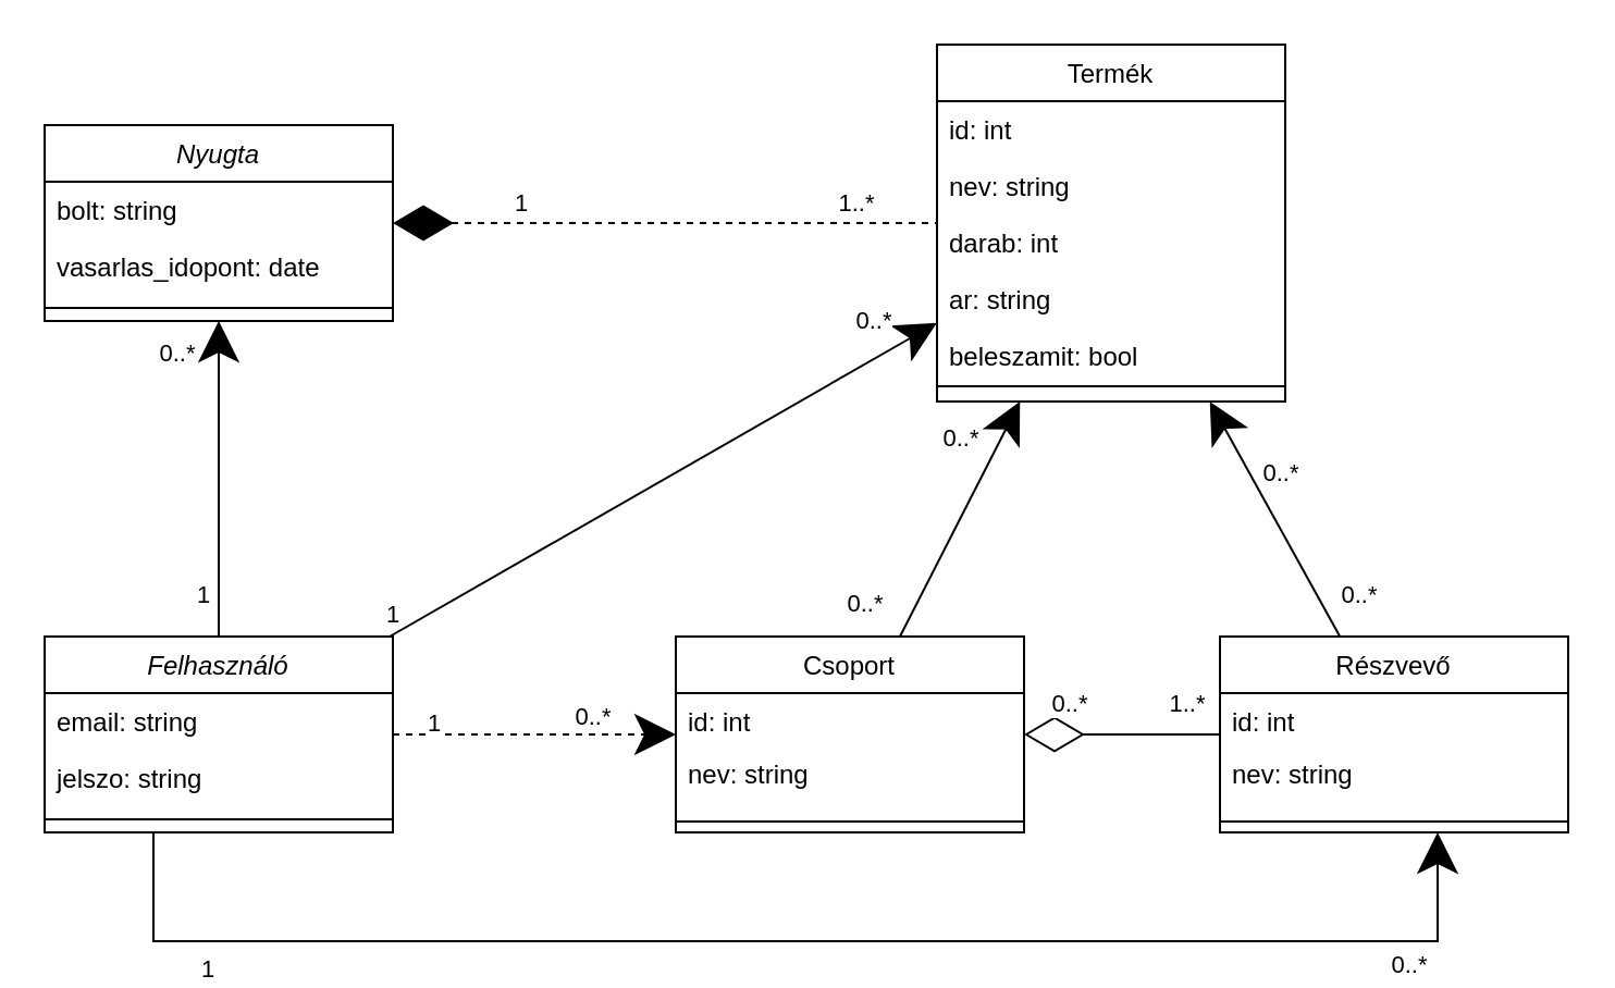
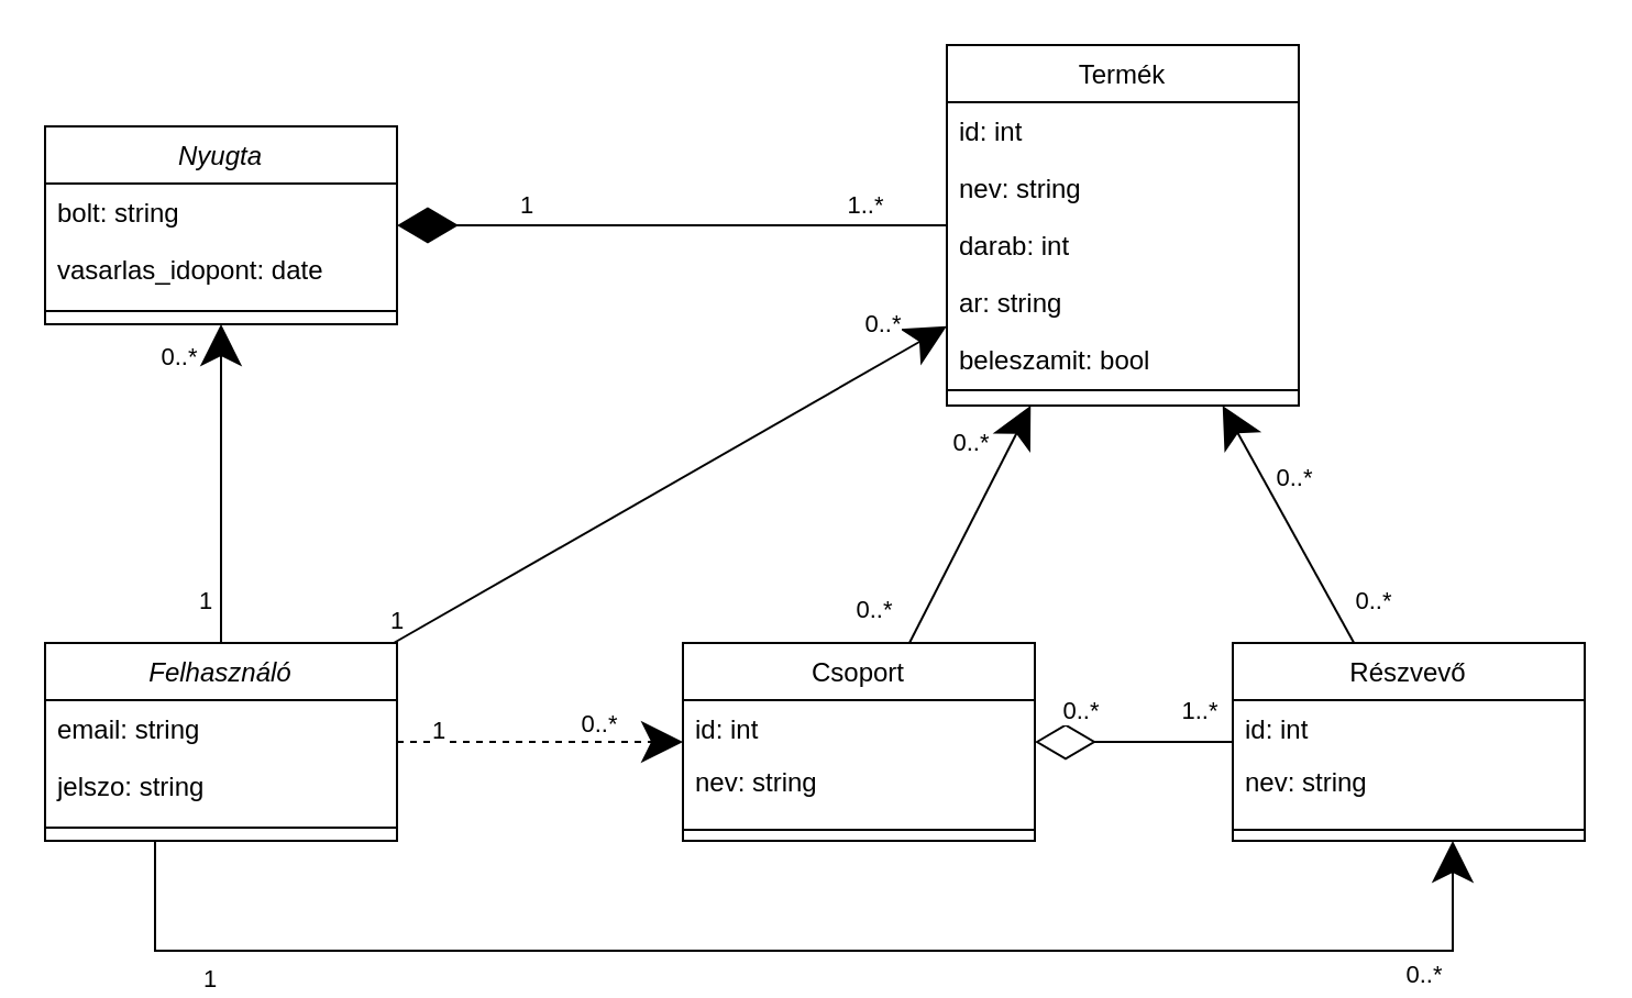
  <mxCell id="0" />
  <mxCell id="1" parent="0" />
  <mxCell id="2" value="Nyugta" style="swimlane;fontStyle=2;align=center;verticalAlign=top;childLayout=stackLayout;horizontal=1;startSize=26;horizontalStack=0;resizeParent=1;resizeLast=0;collapsible=1;marginBottom=0;rounded=0;shadow=0;strokeWidth=1;" parent="1" vertex="1"><mxGeometry x="20" y="57" width="160" height="90" as="geometry"><mxRectangle x="230" y="140" width="160" height="26" as="alternateBounds" /></mxGeometry></mxCell>
  <mxCell id="3" value="bolt: string" style="text;align=left;verticalAlign=top;spacingLeft=4;spacingRight=4;overflow=hidden;rotatable=0;points=[[0,0.5],[1,0.5]];portConstraint=eastwest;" parent="2" vertex="1"><mxGeometry y="26" width="160" height="26" as="geometry" /></mxCell>
  <mxCell id="4" value="vasarlas_idopont: date" style="text;align=left;verticalAlign=top;spacingLeft=4;spacingRight=4;overflow=hidden;rotatable=0;points=[[0,0.5],[1,0.5]];portConstraint=eastwest;rounded=0;shadow=0;html=0;" parent="2" vertex="1"><mxGeometry y="52" width="160" height="26" as="geometry" /></mxCell>
  <mxCell id="5" value="" style="line;html=1;strokeWidth=1;align=left;verticalAlign=middle;spacingTop=-1;spacingLeft=3;spacingRight=3;rotatable=0;labelPosition=right;points=[];portConstraint=eastwest;" parent="2" vertex="1"><mxGeometry y="78" width="160" height="12" as="geometry" /></mxCell>
  <mxCell id="6" style="rounded=0;orthogonalLoop=1;jettySize=auto;html=1;startSize=10;endSize=16;" parent="1" source="45" target="19" edge="1"><mxGeometry relative="1" as="geometry" /></mxCell>
  <mxCell id="7" value="0..*" style="edgeLabel;html=1;align=center;verticalAlign=middle;resizable=0;points=[];" parent="6" vertex="1" connectable="0"><mxGeometry x="-0.625" y="1" relative="1" as="geometry"><mxPoint x="20" as="offset" /></mxGeometry></mxCell>
  <mxCell id="8" value="0..*" style="edgeLabel;html=1;align=center;verticalAlign=middle;resizable=0;points=[];" parent="6" vertex="1" connectable="0"><mxGeometry x="0.575" y="-1" relative="1" as="geometry"><mxPoint x="18" y="10" as="offset" /></mxGeometry></mxCell>
  <mxCell id="9" style="rounded=0;orthogonalLoop=1;jettySize=auto;html=1;endArrow=none;endFill=0;startArrow=diamondThin;startFill=0;startSize=25;" parent="1" source="15" target="45" edge="1"><mxGeometry relative="1" as="geometry" /></mxCell>
  <mxCell id="10" value="0..*" style="edgeLabel;html=1;align=center;verticalAlign=middle;resizable=0;points=[];" parent="9" vertex="1" connectable="0"><mxGeometry x="-0.55" y="1" relative="1" as="geometry"><mxPoint y="-14" as="offset" /></mxGeometry></mxCell>
  <mxCell id="11" value="1..*" style="edgeLabel;html=1;align=center;verticalAlign=middle;resizable=0;points=[];" parent="9" vertex="1" connectable="0"><mxGeometry x="0.65" relative="1" as="geometry"><mxPoint y="-15" as="offset" /></mxGeometry></mxCell>
  <mxCell id="12" style="rounded=0;orthogonalLoop=1;jettySize=auto;html=1;endSize=16;" parent="1" source="15" target="19" edge="1"><mxGeometry relative="1" as="geometry" /></mxCell>
  <mxCell id="13" value="0..*" style="edgeLabel;html=1;align=center;verticalAlign=middle;resizable=0;points=[];" parent="12" vertex="1" connectable="0"><mxGeometry x="0.619" y="2" relative="1" as="geometry"><mxPoint x="-15" y="-3" as="offset" /></mxGeometry></mxCell>
  <mxCell id="14" value="&lt;span style=&quot;color: rgb(0, 0, 0); font-family: Helvetica; font-size: 11px; font-style: normal; font-variant-ligatures: normal; font-variant-caps: normal; font-weight: 400; letter-spacing: normal; orphans: 2; text-align: center; text-indent: 0px; text-transform: none; widows: 2; word-spacing: 0px; -webkit-text-stroke-width: 0px; background-color: rgb(255, 255, 255); text-decoration-thickness: initial; text-decoration-style: initial; text-decoration-color: initial; float: none; display: inline !important;&quot;&gt;0..*&lt;/span&gt;" style="edgeLabel;html=1;align=center;verticalAlign=middle;resizable=0;points=[];" parent="12" vertex="1" connectable="0"><mxGeometry x="-0.732" y="3" relative="1" as="geometry"><mxPoint x="-21" as="offset" /></mxGeometry></mxCell>
  <mxCell id="15" value="Csoport" style="swimlane;fontStyle=0;align=center;verticalAlign=top;childLayout=stackLayout;horizontal=1;startSize=26;horizontalStack=0;resizeParent=1;resizeLast=0;collapsible=1;marginBottom=0;rounded=0;shadow=0;strokeWidth=1;" parent="1" vertex="1"><mxGeometry x="310" y="292" width="160" height="90" as="geometry"><mxRectangle x="340" y="380" width="170" height="26" as="alternateBounds" /></mxGeometry></mxCell>
  <mxCell id="16" value="id: int" style="text;align=left;verticalAlign=top;spacingLeft=4;spacingRight=4;overflow=hidden;rotatable=0;points=[[0,0.5],[1,0.5]];portConstraint=eastwest;" parent="15" vertex="1"><mxGeometry y="26" width="160" height="24" as="geometry" /></mxCell>
  <mxCell id="17" value="nev: string" style="text;align=left;verticalAlign=top;spacingLeft=4;spacingRight=4;overflow=hidden;rotatable=0;points=[[0,0.5],[1,0.5]];portConstraint=eastwest;" vertex="1" parent="15"><mxGeometry y="50" width="160" height="30" as="geometry" /></mxCell>
  <mxCell id="18" value="" style="line;html=1;strokeWidth=1;align=left;verticalAlign=middle;spacingTop=-1;spacingLeft=3;spacingRight=3;rotatable=0;labelPosition=right;points=[];portConstraint=eastwest;" parent="15" vertex="1"><mxGeometry y="80" width="160" height="10" as="geometry" /></mxCell>
  <mxCell id="19" value="Termék" style="swimlane;fontStyle=0;align=center;verticalAlign=top;childLayout=stackLayout;horizontal=1;startSize=26;horizontalStack=0;resizeParent=1;resizeLast=0;collapsible=1;marginBottom=0;rounded=0;shadow=0;strokeWidth=1;" parent="1" vertex="1"><mxGeometry x="430" y="20" width="160" height="164" as="geometry"><mxRectangle x="550" y="140" width="160" height="26" as="alternateBounds" /></mxGeometry></mxCell>
  <mxCell id="20" value="id: int" style="text;align=left;verticalAlign=top;spacingLeft=4;spacingRight=4;overflow=hidden;rotatable=0;points=[[0,0.5],[1,0.5]];portConstraint=eastwest;" parent="19" vertex="1"><mxGeometry y="26" width="160" height="26" as="geometry" /></mxCell>
  <mxCell id="21" value="nev: string" style="text;align=left;verticalAlign=top;spacingLeft=4;spacingRight=4;overflow=hidden;rotatable=0;points=[[0,0.5],[1,0.5]];portConstraint=eastwest;rounded=0;shadow=0;html=0;" parent="19" vertex="1"><mxGeometry y="52" width="160" height="26" as="geometry" /></mxCell>
  <mxCell id="22" value="darab: int" style="text;align=left;verticalAlign=top;spacingLeft=4;spacingRight=4;overflow=hidden;rotatable=0;points=[[0,0.5],[1,0.5]];portConstraint=eastwest;rounded=0;shadow=0;html=0;" parent="19" vertex="1"><mxGeometry y="78" width="160" height="26" as="geometry" /></mxCell>
  <mxCell id="23" value="ar: string" style="text;align=left;verticalAlign=top;spacingLeft=4;spacingRight=4;overflow=hidden;rotatable=0;points=[[0,0.5],[1,0.5]];portConstraint=eastwest;rounded=0;shadow=0;html=0;" parent="19" vertex="1"><mxGeometry y="104" width="160" height="26" as="geometry" /></mxCell>
  <mxCell id="24" value="beleszamit: bool" style="text;align=left;verticalAlign=top;spacingLeft=4;spacingRight=4;overflow=hidden;rotatable=0;points=[[0,0.5],[1,0.5]];portConstraint=eastwest;" parent="19" vertex="1"><mxGeometry y="130" width="160" height="20" as="geometry" /></mxCell>
  <mxCell id="25" value="" style="line;html=1;strokeWidth=1;align=left;verticalAlign=middle;spacingTop=-1;spacingLeft=3;spacingRight=3;rotatable=0;labelPosition=right;points=[];portConstraint=eastwest;" parent="19" vertex="1"><mxGeometry y="150" width="160" height="14" as="geometry" /></mxCell>
- <mxCell id="26" style="rounded=0;orthogonalLoop=1;jettySize=auto;html=1;endArrow=none;endFill=0;startArrow=diamondThin;startFill=1;startSize=25;dashed=1;" parent="1" source="2" target="19" edge="1"><mxGeometry relative="1" as="geometry"><mxPoint x="360" y="142" as="sourcePoint" /></mxGeometry></mxCell>
+ <mxCell id="26" style="rounded=0;orthogonalLoop=1;jettySize=auto;html=1;endArrow=none;endFill=0;startArrow=diamondThin;startFill=1;startSize=25;" parent="1" source="2" target="19" edge="1"><mxGeometry relative="1" as="geometry"><mxPoint x="360" y="142" as="sourcePoint" /></mxGeometry></mxCell>
  <mxCell id="27" value="1..*" style="edgeLabel;html=1;align=center;verticalAlign=middle;resizable=0;points=[];" parent="26" vertex="1" connectable="0"><mxGeometry x="0.696" y="-3" relative="1" as="geometry"><mxPoint y="-13" as="offset" /></mxGeometry></mxCell>
  <mxCell id="28" value="1" style="edgeLabel;html=1;align=center;verticalAlign=middle;resizable=0;points=[];" parent="26" vertex="1" connectable="0"><mxGeometry x="-0.539" y="-3" relative="1" as="geometry"><mxPoint y="-13" as="offset" /></mxGeometry></mxCell>
  <mxCell id="29" value="Felhasználó" style="swimlane;fontStyle=2;align=center;verticalAlign=top;childLayout=stackLayout;horizontal=1;startSize=26;horizontalStack=0;resizeParent=1;resizeLast=0;collapsible=1;marginBottom=0;rounded=0;shadow=0;strokeWidth=1;" vertex="1" parent="1"><mxGeometry x="20" y="292" width="160" height="90" as="geometry"><mxRectangle x="230" y="140" width="160" height="26" as="alternateBounds" /></mxGeometry></mxCell>
  <mxCell id="30" value="email: string" style="text;align=left;verticalAlign=top;spacingLeft=4;spacingRight=4;overflow=hidden;rotatable=0;points=[[0,0.5],[1,0.5]];portConstraint=eastwest;" vertex="1" parent="29"><mxGeometry y="26" width="160" height="26" as="geometry" /></mxCell>
  <mxCell id="31" value="jelszo: string" style="text;align=left;verticalAlign=top;spacingLeft=4;spacingRight=4;overflow=hidden;rotatable=0;points=[[0,0.5],[1,0.5]];portConstraint=eastwest;rounded=0;shadow=0;html=0;" vertex="1" parent="29"><mxGeometry y="52" width="160" height="26" as="geometry" /></mxCell>
  <mxCell id="32" value="" style="line;html=1;strokeWidth=1;align=left;verticalAlign=middle;spacingTop=-1;spacingLeft=3;spacingRight=3;rotatable=0;labelPosition=right;points=[];portConstraint=eastwest;" vertex="1" parent="29"><mxGeometry y="78" width="160" height="12" as="geometry" /></mxCell>
  <mxCell id="33" style="rounded=0;orthogonalLoop=1;jettySize=auto;html=1;endSize=16;" edge="1" parent="1" source="29" target="2"><mxGeometry relative="1" as="geometry" /></mxCell>
  <mxCell id="34" value="1" style="edgeLabel;html=1;align=center;verticalAlign=middle;resizable=0;points=[];" vertex="1" connectable="0" parent="33"><mxGeometry x="-0.86" y="3" relative="1" as="geometry"><mxPoint x="-5" y="-10" as="offset" /></mxGeometry></mxCell>
  <mxCell id="35" value="0..*" style="edgeLabel;html=1;align=center;verticalAlign=middle;resizable=0;points=[];" vertex="1" connectable="0" parent="33"><mxGeometry x="0.803" y="-3" relative="1" as="geometry"><mxPoint x="-23" as="offset" /></mxGeometry></mxCell>
  <mxCell id="36" style="rounded=0;orthogonalLoop=1;jettySize=auto;html=1;endSize=16;dashed=1;" edge="1" parent="1" source="29" target="15"><mxGeometry relative="1" as="geometry"><mxPoint x="184" y="307" as="sourcePoint" /><mxPoint x="226" y="167" as="targetPoint" /></mxGeometry></mxCell>
  <mxCell id="37" value="1" style="edgeLabel;html=1;align=center;verticalAlign=middle;resizable=0;points=[];" vertex="1" connectable="0" parent="36"><mxGeometry x="-0.723" y="1" relative="1" as="geometry"><mxPoint y="-5" as="offset" /></mxGeometry></mxCell>
  <mxCell id="38" value="0..*" style="edgeLabel;html=1;align=center;verticalAlign=middle;resizable=0;points=[];" vertex="1" connectable="0" parent="36"><mxGeometry x="0.397" y="-1" relative="1" as="geometry"><mxPoint y="-10" as="offset" /></mxGeometry></mxCell>
  <mxCell id="39" style="rounded=0;orthogonalLoop=1;jettySize=auto;html=1;endSize=16;" edge="1" parent="1" source="29" target="19"><mxGeometry relative="1" as="geometry"><mxPoint x="194" y="317" as="sourcePoint" /><mxPoint x="236" y="177" as="targetPoint" /></mxGeometry></mxCell>
  <mxCell id="40" value="1" style="edgeLabel;html=1;align=center;verticalAlign=middle;resizable=0;points=[];" vertex="1" connectable="0" parent="39"><mxGeometry x="-0.795" y="1" relative="1" as="geometry"><mxPoint x="-25" y="5" as="offset" /></mxGeometry></mxCell>
  <mxCell id="41" value="0..*" style="edgeLabel;html=1;align=center;verticalAlign=middle;resizable=0;points=[];" vertex="1" connectable="0" parent="39"><mxGeometry x="0.833" y="1" relative="1" as="geometry"><mxPoint x="-8" y="-12" as="offset" /></mxGeometry></mxCell>
  <mxCell id="42" value="" style="rounded=0;orthogonalLoop=1;jettySize=auto;html=1;endSize=16;edgeStyle=orthogonalEdgeStyle;" edge="1" parent="1" source="29" target="45"><mxGeometry relative="1" as="geometry"><mxPoint x="70" y="312" as="sourcePoint" /><mxPoint x="660" y="312" as="targetPoint" /><Array as="points"><mxPoint x="70" y="432" /><mxPoint x="660" y="432" /></Array></mxGeometry></mxCell>
  <mxCell id="43" value="1" style="edgeLabel;html=1;align=center;verticalAlign=middle;resizable=0;points=[];" vertex="1" connectable="0" parent="42"><mxGeometry x="-0.786" relative="1" as="geometry"><mxPoint y="12" as="offset" /></mxGeometry></mxCell>
  <mxCell id="44" value="0..*" style="edgeLabel;html=1;align=center;verticalAlign=middle;resizable=0;points=[];" vertex="1" connectable="0" parent="42"><mxGeometry x="0.815" relative="1" as="geometry"><mxPoint y="10" as="offset" /></mxGeometry></mxCell>
  <mxCell id="45" value="Részvevő" style="swimlane;fontStyle=0;align=center;verticalAlign=top;childLayout=stackLayout;horizontal=1;startSize=26;horizontalStack=0;resizeParent=1;resizeLast=0;collapsible=1;marginBottom=0;rounded=0;shadow=0;strokeWidth=1;" vertex="1" parent="1"><mxGeometry x="560" y="292" width="160" height="90" as="geometry"><mxRectangle x="340" y="380" width="170" height="26" as="alternateBounds" /></mxGeometry></mxCell>
  <mxCell id="46" value="id: int" style="text;align=left;verticalAlign=top;spacingLeft=4;spacingRight=4;overflow=hidden;rotatable=0;points=[[0,0.5],[1,0.5]];portConstraint=eastwest;" vertex="1" parent="45"><mxGeometry y="26" width="160" height="24" as="geometry" /></mxCell>
  <mxCell id="47" value="nev: string" style="text;align=left;verticalAlign=top;spacingLeft=4;spacingRight=4;overflow=hidden;rotatable=0;points=[[0,0.5],[1,0.5]];portConstraint=eastwest;" vertex="1" parent="45"><mxGeometry y="50" width="160" height="30" as="geometry" /></mxCell>
  <mxCell id="48" value="" style="line;html=1;strokeWidth=1;align=left;verticalAlign=middle;spacingTop=-1;spacingLeft=3;spacingRight=3;rotatable=0;labelPosition=right;points=[];portConstraint=eastwest;" vertex="1" parent="45"><mxGeometry y="80" width="160" height="10" as="geometry" /></mxCell>
